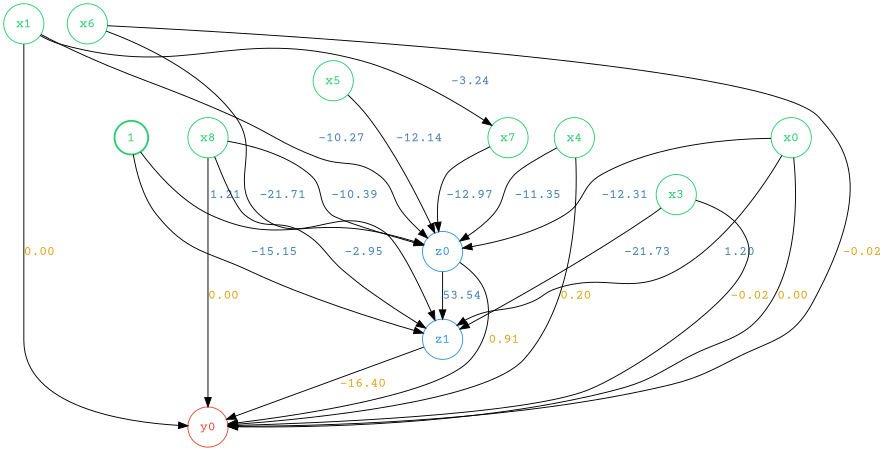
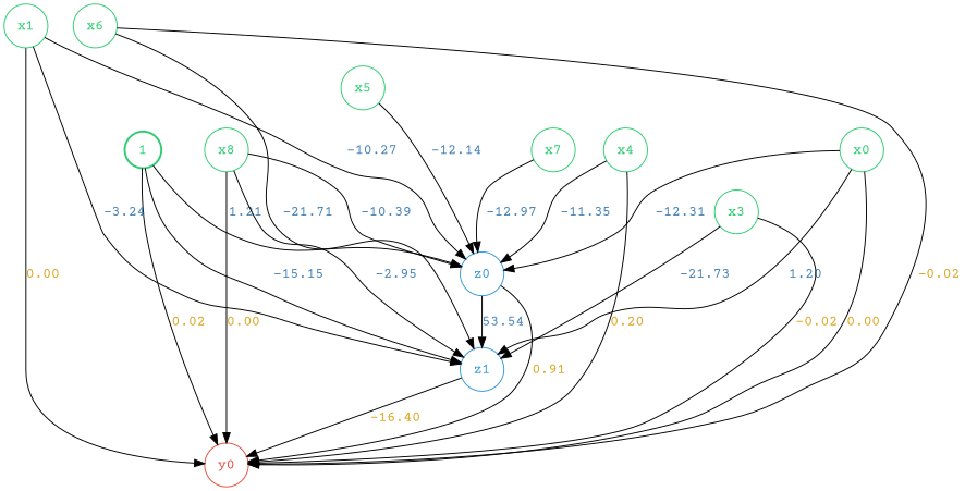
  strict digraph {
    fontname="Courier Prime"
    node [color="#2ecc71" fontcolor="#2ecc71" fontname="Courier Prime" shape=circle style=wedged]
    edge [fontcolor=steelblue fontname="Courier Prime"]
    n1 [label=1 style=bold]
    n2 [bias=1.2114750146865845 color="#3498db" fontcolor="#3498db" label=z0]
    n3 [bias=-15.154332160949707 color="#3498db" fontcolor="#3498db" label=z1]
    n4 [bias=0.021124286577105522 color="#e74c3c" fontcolor="#e74c3c" label=y0]
    n5 [label=x0]
    n6 [label=x1]
    n7 [label=x8]
    n8 [label=x3]
    n9 [label=x4]
    n10 [label=x5]
    n11 [label=x6]
    n12 [label=x7]
    n1 -> n2 [bias=1.2114750146865845 label=1.21]
    n1 -> n3 [bias=-15.154332160949707 label=-15.15]
+   n1 -> n4 [bias=0.021124286577105522 fontcolor=goldenrod label=0.02]
    n2 -> n3 [label=53.54 weight=23.538419723510742]
    n2 -> n4 [fontcolor=goldenrod label=0.91 weight=0.9074529409408569]
    n3 -> n4 [fontcolor=goldenrod label=-16.40 weight=-16.399782180786133]
    n5 -> n2 [label=-12.31 weight=-12.81363296508789]
    n5 -> n3 [label=1.20 weight=1.1966742277145386]
    n5 -> n4 [fontcolor=goldenrod label=0.00 weight="7.947318954393268e-05"]
    n6 -> n2 [label=-10.27 weight=-10.271294593811035]
-   n6 -> n12 [label=-3.24 weight=-3.2370657920837402]
+   n6 -> n3 [label=-3.24 weight=-3.2370657920837402]
    n6 -> n4 [fontcolor=goldenrod label=0.00 weight="7.145979907363653e-05"]
    n7 -> n2 [label=-10.39 weight=-10.388412475585938]
    n7 -> n3 [label=-2.95 weight=-2.945154905319214]
    n7 -> n4 [fontcolor=goldenrod label=0.00 weight="7.217051461338997e-05"]
    n8 -> n3 [label=-21.73 weight=-21.72686195373535]
    n8 -> n4 [fontcolor=goldenrod label=-0.02 weight=-0.021000592038035393]
    n9 -> n2 [label=-11.35 weight=-11.349137306213379]
    n9 -> n4 [fontcolor=goldenrod label=0.20 weight="7.70420883782208e-05"]
    n10 -> n2 [label=-12.14 weight=-12.139193534851074]
    n11 -> n3 [label=-21.71 weight=-21.710704803466797]
    n11 -> n4 [fontcolor=goldenrod label=-0.02 weight=-0.021000584587454796]
    n12 -> n2 [label=-12.97 weight=-12.969832420349121]
  }
